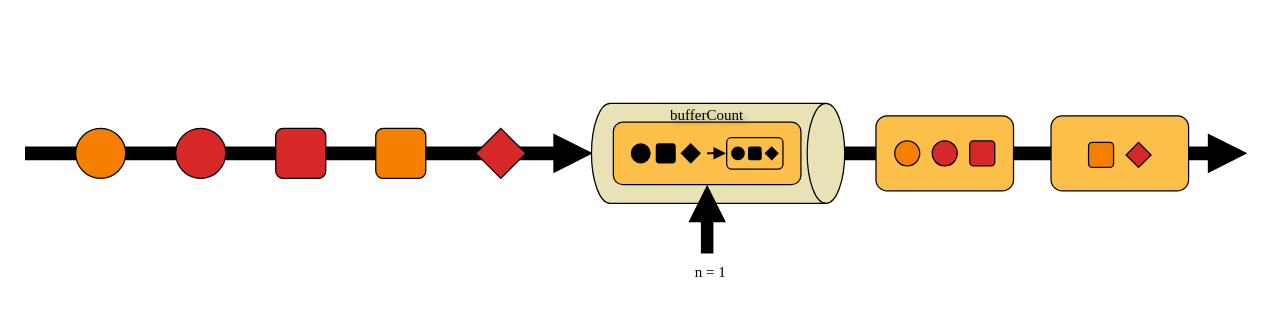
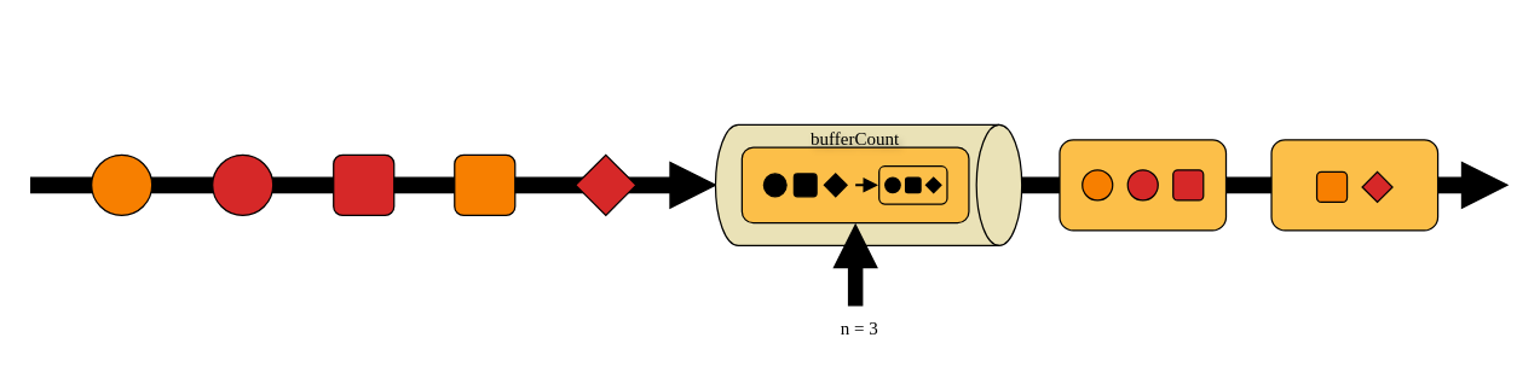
  <mxCell id="0" />
  <mxCell id="1" parent="0" />
  <mxCell id="2" value="" style="shape=arrow;endArrow=classic;html=1;rounded=0;fillColor=#000000;fontFamily=Fira Mono;textShadow=1;strokeColor=#000000;" parent="1" source="9" edge="1"><mxGeometry width="50" height="50" relative="1" as="geometry"><mxPoint x="410" y="192" as="sourcePoint" /><mxPoint x="995.882" y="122" as="targetPoint" /></mxGeometry></mxCell>
  <mxCell id="3" value="" style="shape=arrow;endArrow=classic;html=1;rounded=0;fillColor=#000000;fontFamily=Fira Mono;textShadow=1;strokeColor=#000000;" parent="1" target="9" edge="1"><mxGeometry width="50" height="50" relative="1" as="geometry"><mxPoint x="20" y="122" as="sourcePoint" /><mxPoint x="430" y="142" as="targetPoint" /></mxGeometry></mxCell>
  <mxCell id="4" value="" style="ellipse;whiteSpace=wrap;html=1;aspect=fixed;fillColor=#f77f00;fontFamily=Fira Mono;textShadow=1;strokeColor=#000000;" parent="1" vertex="1"><mxGeometry x="60" y="102" width="40" height="40" as="geometry" /></mxCell>
  <mxCell id="5" value="" style="ellipse;whiteSpace=wrap;html=1;aspect=fixed;fillColor=#d62828;fontFamily=Fira Mono;textShadow=1;strokeColor=#000000;" parent="1" vertex="1"><mxGeometry x="140" y="102" width="40" height="40" as="geometry" /></mxCell>
  <mxCell id="6" value="" style="rounded=1;whiteSpace=wrap;html=1;fillColor=#d62828;fontFamily=Fira Mono;textShadow=1;strokeColor=#000000;" parent="1" vertex="1"><mxGeometry x="220" y="102" width="40" height="40" as="geometry" /></mxCell>
  <mxCell id="7" value="" style="rounded=1;whiteSpace=wrap;html=1;fillColor=#f77f00;fontFamily=Fira Mono;textShadow=1;strokeColor=#000000;" parent="1" vertex="1"><mxGeometry x="300" y="102" width="40" height="40" as="geometry" /></mxCell>
  <mxCell id="8" value="" style="rhombus;whiteSpace=wrap;html=1;fillColor=#d62828;fontFamily=Fira Mono;textShadow=1;strokeColor=#000000;" parent="1" vertex="1"><mxGeometry x="380" y="102" width="40" height="40" as="geometry" /></mxCell>
  <mxCell id="9" value="" style="shape=cylinder3;whiteSpace=wrap;html=1;boundedLbl=1;backgroundOutline=1;size=15;rotation=90;fillColor=#eae2b7;fontFamily=Fira Mono;textShadow=1;strokeColor=#000000;" parent="1" vertex="1"><mxGeometry x="533.75" y="20.75" width="80" height="202.5" as="geometry" /></mxCell>
  <mxCell id="10" value="" style="rounded=1;whiteSpace=wrap;html=1;fillColor=#fcbf49;fontFamily=Fira Mono;textShadow=1;strokeColor=#000000;" parent="1" vertex="1"><mxGeometry x="490" y="97" width="150" height="50" as="geometry" /></mxCell>
  <mxCell id="11" value="" style="ellipse;whiteSpace=wrap;html=1;aspect=fixed;fillColor=#000000;fontFamily=Fira Mono;textShadow=1;strokeColor=#000000;" parent="1" vertex="1"><mxGeometry x="504.38" y="114.5" width="15" height="15" as="geometry" /></mxCell>
  <mxCell id="12" value="" style="rounded=1;whiteSpace=wrap;html=1;fillColor=#000000;fontFamily=Fira Mono;textShadow=1;strokeColor=#000000;" parent="1" vertex="1"><mxGeometry x="524.38" y="114.5" width="15" height="15" as="geometry" /></mxCell>
  <mxCell id="13" value="" style="rhombus;whiteSpace=wrap;html=1;fillColor=#000000;fontFamily=Fira Mono;textShadow=1;strokeColor=#000000;" parent="1" vertex="1"><mxGeometry x="544.38" y="114.5" width="15" height="15" as="geometry" /></mxCell>
  <mxCell id="14" value="&lt;font color=&quot;#000000&quot;&gt;bufferCount&lt;/font&gt;" style="text;html=1;align=center;verticalAlign=middle;whiteSpace=wrap;rounded=0;fontFamily=Fira Mono;textShadow=1;strokeColor=none;" parent="1" vertex="1"><mxGeometry x="500" y="87" width="130" height="10" as="geometry" /></mxCell>
  <mxCell id="15" value="" style="endArrow=block;html=1;rounded=0;endFill=1;strokeWidth=1.5;sourcePerimeterSpacing=0;jumpSize=4;strokeColor=#000000;" parent="1" edge="1"><mxGeometry width="50" height="50" relative="1" as="geometry"><mxPoint x="565" y="121.92" as="sourcePoint" /><mxPoint x="580" y="122" as="targetPoint" /><Array as="points"><mxPoint x="580" y="122" /></Array></mxGeometry></mxCell>
  <mxCell id="16" value="" style="rounded=1;whiteSpace=wrap;html=1;fillColor=#fcbf49;fontFamily=Fira Mono;textShadow=1;strokeColor=#000000;" vertex="1" parent="1"><mxGeometry x="700" y="92" width="110" height="60" as="geometry" /></mxCell>
  <mxCell id="17" value="" style="ellipse;whiteSpace=wrap;html=1;aspect=fixed;fillColor=#f77f00;fontFamily=Fira Mono;textShadow=1;strokeColor=#000000;" vertex="1" parent="1"><mxGeometry x="715" y="112" width="20" height="20" as="geometry" /></mxCell>
  <mxCell id="18" value="" style="ellipse;whiteSpace=wrap;html=1;aspect=fixed;fillColor=#d62828;fontFamily=Fira Mono;textShadow=1;strokeColor=#000000;" vertex="1" parent="1"><mxGeometry x="745" y="112" width="20" height="20" as="geometry" /></mxCell>
  <mxCell id="19" value="" style="rounded=1;whiteSpace=wrap;html=1;fillColor=#d62828;fontFamily=Fira Mono;textShadow=1;strokeColor=#000000;" vertex="1" parent="1"><mxGeometry x="775" y="112" width="20" height="20" as="geometry" /></mxCell>
  <mxCell id="20" value="" style="rounded=1;whiteSpace=wrap;html=1;fillColor=none;fontFamily=Fira Mono;textShadow=1;strokeColor=#000000;" vertex="1" parent="1"><mxGeometry x="580.63" y="109.5" width="45" height="25" as="geometry" /></mxCell>
  <mxCell id="21" value="" style="ellipse;whiteSpace=wrap;html=1;aspect=fixed;fillColor=#000000;fontFamily=Fira Mono;textShadow=1;strokeColor=#000000;" vertex="1" parent="1"><mxGeometry x="584.63" y="117" width="10" height="10" as="geometry" /></mxCell>
  <mxCell id="22" value="" style="rounded=1;whiteSpace=wrap;html=1;fillColor=#000000;fontFamily=Fira Mono;textShadow=1;strokeColor=#000000;" vertex="1" parent="1"><mxGeometry x="598.13" y="117" width="10" height="10" as="geometry" /></mxCell>
  <mxCell id="23" value="" style="rhombus;whiteSpace=wrap;html=1;fillColor=#000000;fontFamily=Fira Mono;textShadow=1;strokeColor=#000000;" vertex="1" parent="1"><mxGeometry x="611.63" y="117" width="10" height="10" as="geometry" /></mxCell>
  <mxCell id="24" value="" style="shape=arrow;endArrow=classic;html=1;rounded=0;strokeColor=none;fillColor=#000000;" edge="1" parent="1" target="10"><mxGeometry width="50" height="50" relative="1" as="geometry"><mxPoint x="565" y="202" as="sourcePoint" /><mxPoint x="630" y="182" as="targetPoint" /></mxGeometry></mxCell>
- <mxCell id="25" value="&lt;font color=&quot;#000000&quot; face=&quot;Fira Mono&quot;&gt;n = 1&lt;/font&gt;" style="text;html=1;align=center;verticalAlign=middle;whiteSpace=wrap;rounded=0;" vertex="1" parent="1"><mxGeometry x="538.13" y="202" width="60" height="30" as="geometry" /></mxCell>
+ <mxCell id="25" value="&lt;font color=&quot;#000000&quot; face=&quot;Fira Mono&quot;&gt;n = 3&lt;/font&gt;" style="text;html=1;align=center;verticalAlign=middle;whiteSpace=wrap;rounded=0;" vertex="1" parent="1"><mxGeometry x="538.13" y="202" width="60" height="30" as="geometry" /></mxCell>
  <mxCell id="26" value="" style="rounded=1;whiteSpace=wrap;html=1;fillColor=#fcbf49;fontFamily=Fira Mono;textShadow=1;strokeColor=#000000;" vertex="1" parent="1"><mxGeometry x="840" y="92" width="110" height="60" as="geometry" /></mxCell>
  <mxCell id="27" value="" style="rounded=1;whiteSpace=wrap;html=1;fillColor=#f77f00;fontFamily=Fira Mono;textShadow=1;strokeColor=#000000;" vertex="1" parent="1"><mxGeometry x="870" y="113.25" width="20" height="20" as="geometry" /></mxCell>
  <mxCell id="28" value="" style="rhombus;whiteSpace=wrap;html=1;fillColor=#d62828;fontFamily=Fira Mono;textShadow=1;strokeColor=#000000;" vertex="1" parent="1"><mxGeometry x="900" y="113.25" width="20" height="20" as="geometry" /></mxCell>
